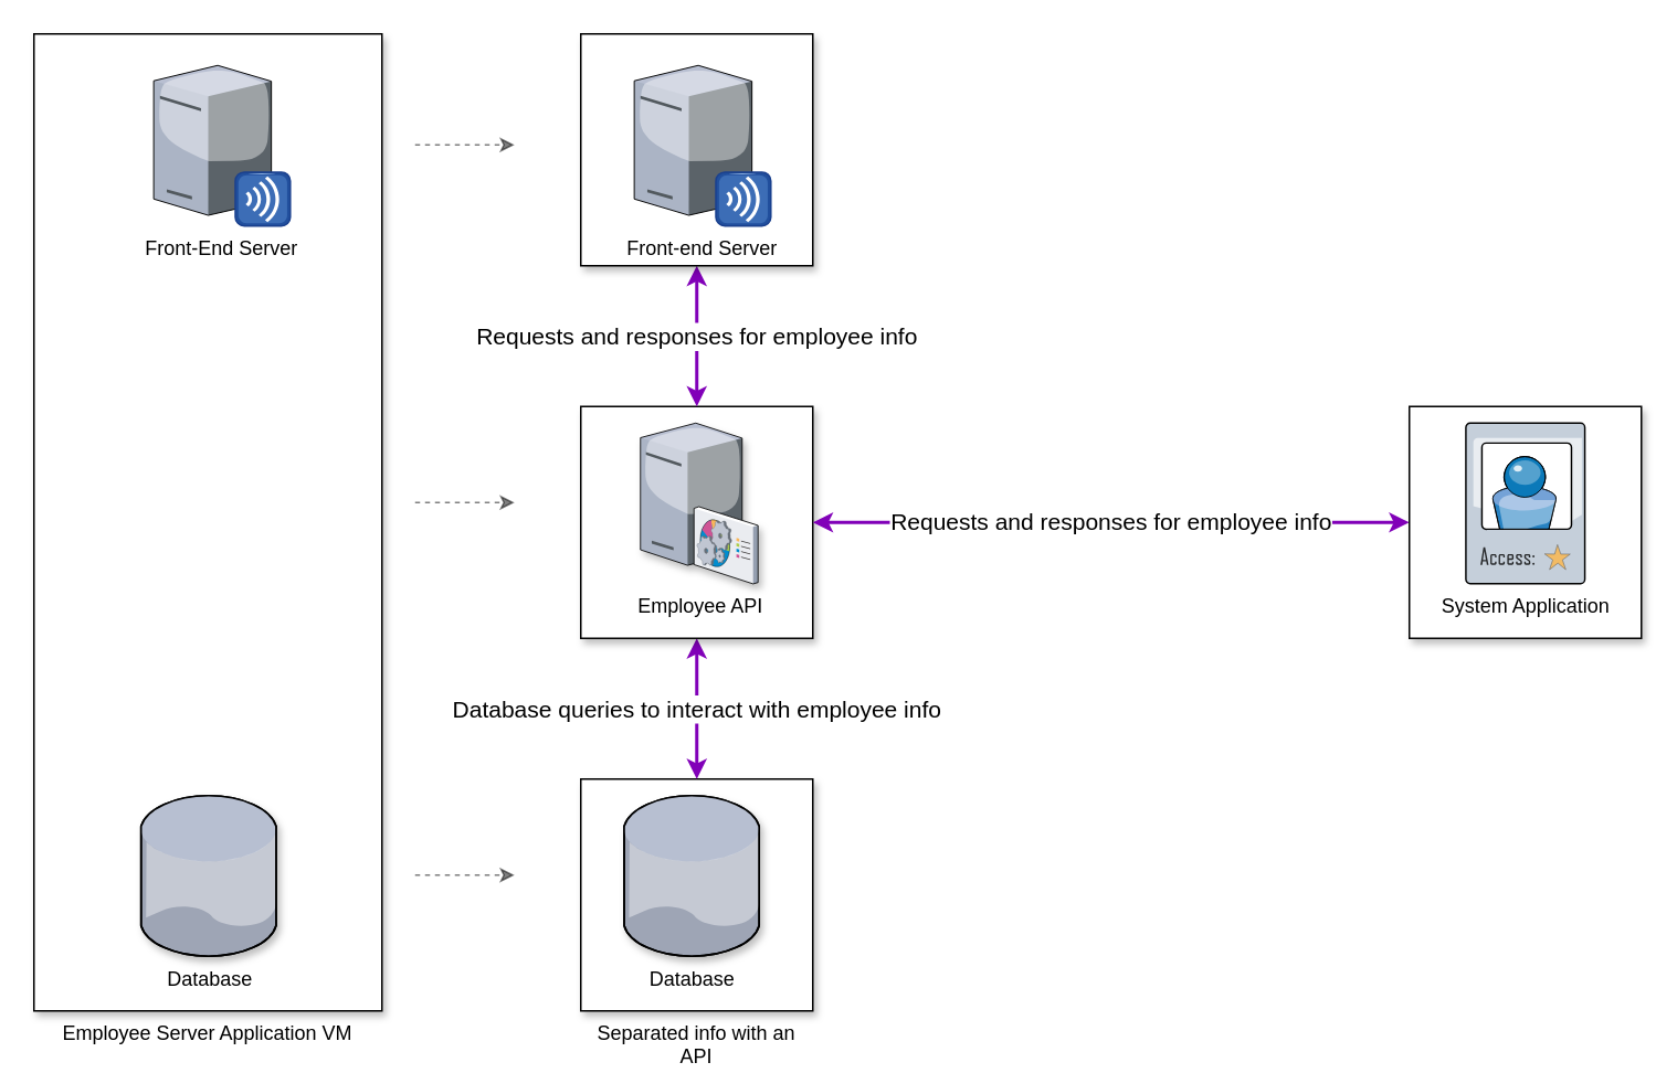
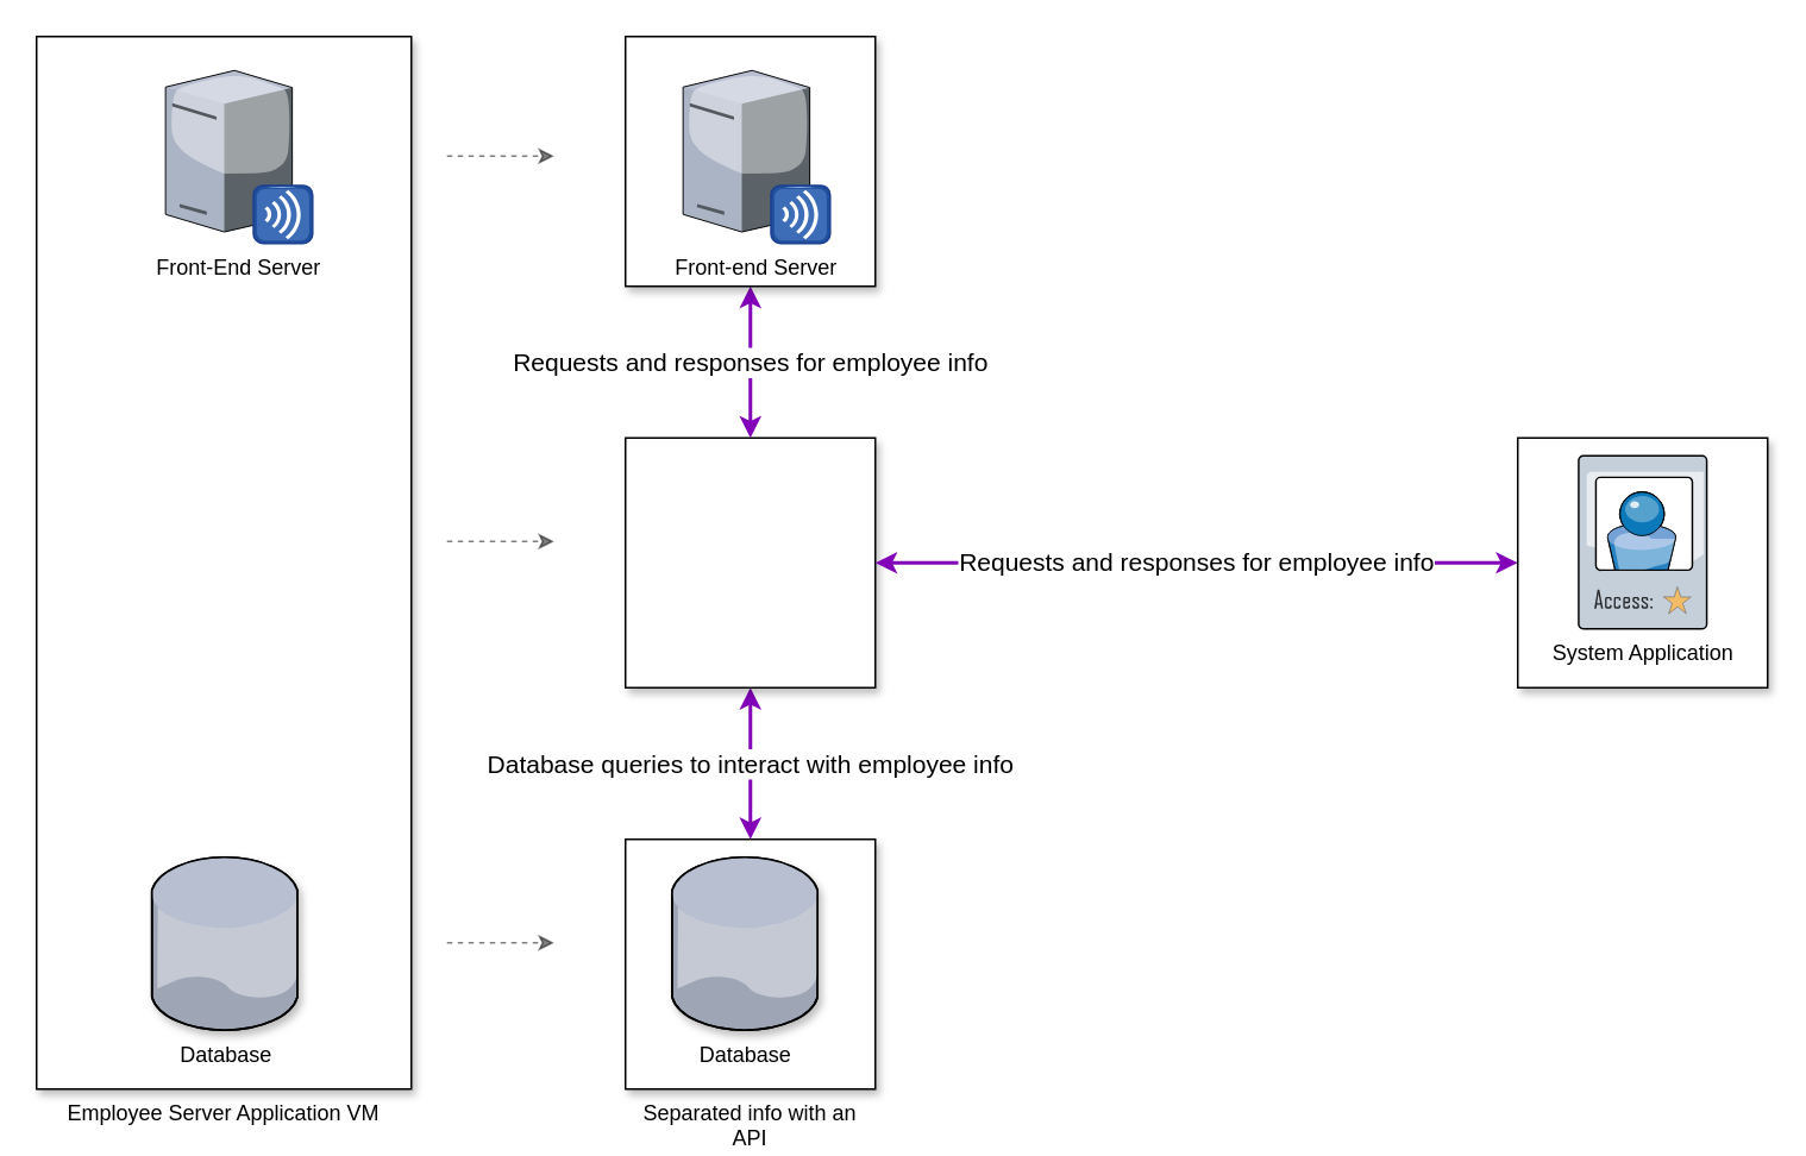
  <mxCell id="0" />
  <mxCell id="1" parent="0" />
  <mxCell id="2" value="Separated info with an API" style="rounded=0;whiteSpace=wrap;html=1;shadow=1;strokeColor=#000000;fillColor=#ffffff;labelPosition=center;verticalLabelPosition=bottom;align=center;verticalAlign=top;" parent="1" vertex="1"><mxGeometry x="350" y="470" width="140" height="140" as="geometry" /></mxCell>
  <mxCell id="3" value="Database queries to interact with employee info" style="edgeStyle=orthogonalEdgeStyle;rounded=0;orthogonalLoop=1;jettySize=auto;html=1;entryX=0.5;entryY=0;entryDx=0;entryDy=0;startArrow=classic;startFill=1;strokeWidth=2;fillColor=#e1d5e7;strokeColor=#8100B8;fontSize=14;" parent="1" source="4" target="2" edge="1"><mxGeometry relative="1" as="geometry" /></mxCell>
  <mxCell id="4" value="" style="rounded=0;whiteSpace=wrap;html=1;shadow=1;strokeColor=#000000;fillColor=#ffffff;labelPosition=center;verticalLabelPosition=bottom;align=center;verticalAlign=top;" parent="1" vertex="1"><mxGeometry x="350" y="245" width="140" height="140" as="geometry" /></mxCell>
  <mxCell id="5" value="Employee Server Application VM" style="rounded=0;whiteSpace=wrap;html=1;shadow=1;strokeColor=#000000;fillColor=#ffffff;labelPosition=center;verticalLabelPosition=bottom;align=center;verticalAlign=top;" parent="1" vertex="1"><mxGeometry x="20" y="20" width="210" height="590" as="geometry" /></mxCell>
  <mxCell id="6" value="Database" style="verticalLabelPosition=bottom;aspect=fixed;html=1;verticalAlign=top;strokeColor=none;align=center;outlineConnect=0;shape=mxgraph.citrix.database;shadow=1;fontFamily=Helvetica;fontSize=12;fontColor=#000000;fillColor=#ffffff;" parent="1" vertex="1"><mxGeometry x="84.55" y="480" width="82.45" height="97" as="geometry" /></mxCell>
  <mxCell id="7" value="Front-End Server" style="verticalLabelPosition=bottom;aspect=fixed;html=1;verticalAlign=top;strokeColor=none;align=center;outlineConnect=0;shape=mxgraph.citrix.merchandising_server;fontFamily=Helvetica;fontSize=12;fontColor=#000000;fillColor=#ffffff;" parent="1" vertex="1"><mxGeometry x="92.25" y="39" width="82.45" height="97" as="geometry" /></mxCell>
  <mxCell id="8" value="Requests and responses for employee info" style="edgeStyle=orthogonalEdgeStyle;rounded=0;orthogonalLoop=1;jettySize=auto;html=1;entryX=0.5;entryY=0;entryDx=0;entryDy=0;startArrow=classic;startFill=1;fillColor=#e1d5e7;strokeColor=#8100B8;strokeWidth=2;fontSize=14;" parent="1" source="9" target="4" edge="1"><mxGeometry relative="1" as="geometry" /></mxCell>
  <mxCell id="9" value="" style="rounded=0;whiteSpace=wrap;html=1;shadow=1;strokeColor=#000000;fillColor=#ffffff;labelPosition=center;verticalLabelPosition=bottom;align=center;verticalAlign=top;" parent="1" vertex="1"><mxGeometry x="350" y="20" width="140" height="140" as="geometry" /></mxCell>
  <mxCell id="10" value="Database" style="verticalLabelPosition=bottom;aspect=fixed;html=1;verticalAlign=top;strokeColor=none;align=center;outlineConnect=0;shape=mxgraph.citrix.database;shadow=1;fontFamily=Helvetica;fontSize=12;fontColor=#000000;fillColor=#ffffff;" parent="1" vertex="1"><mxGeometry x="376.05" y="480" width="82.45" height="97" as="geometry" /></mxCell>
- <mxCell id="11" value="Employee API" style="verticalLabelPosition=bottom;aspect=fixed;html=1;verticalAlign=top;strokeColor=none;align=center;outlineConnect=0;shape=mxgraph.citrix.command_center;shadow=1;fontFamily=Helvetica;fontSize=12;fontColor=#000000;fillColor=#ffffff;" parent="1" vertex="1"><mxGeometry x="386" y="255" width="71" height="97" as="geometry" /></mxCell>
  <mxCell id="12" value="Front-end Server" style="verticalLabelPosition=bottom;aspect=fixed;html=1;verticalAlign=top;strokeColor=none;align=center;outlineConnect=0;shape=mxgraph.citrix.merchandising_server;fontFamily=Helvetica;fontSize=12;fontColor=#000000;fillColor=#ffffff;" parent="1" vertex="1"><mxGeometry x="382.25" y="39" width="82.45" height="97" as="geometry" /></mxCell>
  <mxCell id="13" value="" style="endArrow=classic;html=1;dashed=1;opacity=50;" parent="1" edge="1"><mxGeometry width="50" height="50" relative="1" as="geometry"><mxPoint x="250" y="87" as="sourcePoint" /><mxPoint x="310" y="87" as="targetPoint" /></mxGeometry></mxCell>
  <mxCell id="14" value="" style="endArrow=classic;html=1;dashed=1;opacity=50;" parent="1" edge="1"><mxGeometry width="50" height="50" relative="1" as="geometry"><mxPoint x="250" y="303" as="sourcePoint" /><mxPoint x="310" y="303" as="targetPoint" /></mxGeometry></mxCell>
  <mxCell id="15" value="" style="endArrow=classic;html=1;dashed=1;opacity=50;" parent="1" edge="1"><mxGeometry width="50" height="50" relative="1" as="geometry"><mxPoint x="250" y="528" as="sourcePoint" /><mxPoint x="310" y="528" as="targetPoint" /></mxGeometry></mxCell>
  <mxCell id="16" value="&lt;span style=&quot;font-size: 14px&quot;&gt;Requests and responses for employee info&lt;/span&gt;" style="edgeStyle=orthogonalEdgeStyle;rounded=0;orthogonalLoop=1;jettySize=auto;html=1;entryX=0;entryY=0.5;entryDx=0;entryDy=0;startArrow=classic;startFill=1;strokeWidth=2;strokeColor=#8100B8;labelPosition=center;verticalLabelPosition=middle;align=center;verticalAlign=middle;spacingTop=0;horizontal=1;" edge="1" parent="1" target="17"><mxGeometry relative="1" as="geometry"><mxPoint x="490" y="315" as="sourcePoint" /><Array as="points"><mxPoint x="520" y="315" /><mxPoint x="520" y="315" /></Array></mxGeometry></mxCell>
  <mxCell id="17" value="" style="rounded=0;whiteSpace=wrap;html=1;shadow=1;strokeColor=#000000;fillColor=#ffffff;labelPosition=center;verticalLabelPosition=bottom;align=center;verticalAlign=top;" vertex="1" parent="1"><mxGeometry x="850" y="245" width="140" height="140" as="geometry" /></mxCell>
  <mxCell id="18" value="System Application" style="verticalLabelPosition=bottom;aspect=fixed;html=1;verticalAlign=top;strokeColor=none;align=center;outlineConnect=0;shape=mxgraph.citrix.access_card;" vertex="1" parent="1"><mxGeometry x="884.11" y="255" width="71.78" height="97" as="geometry" /></mxCell>
